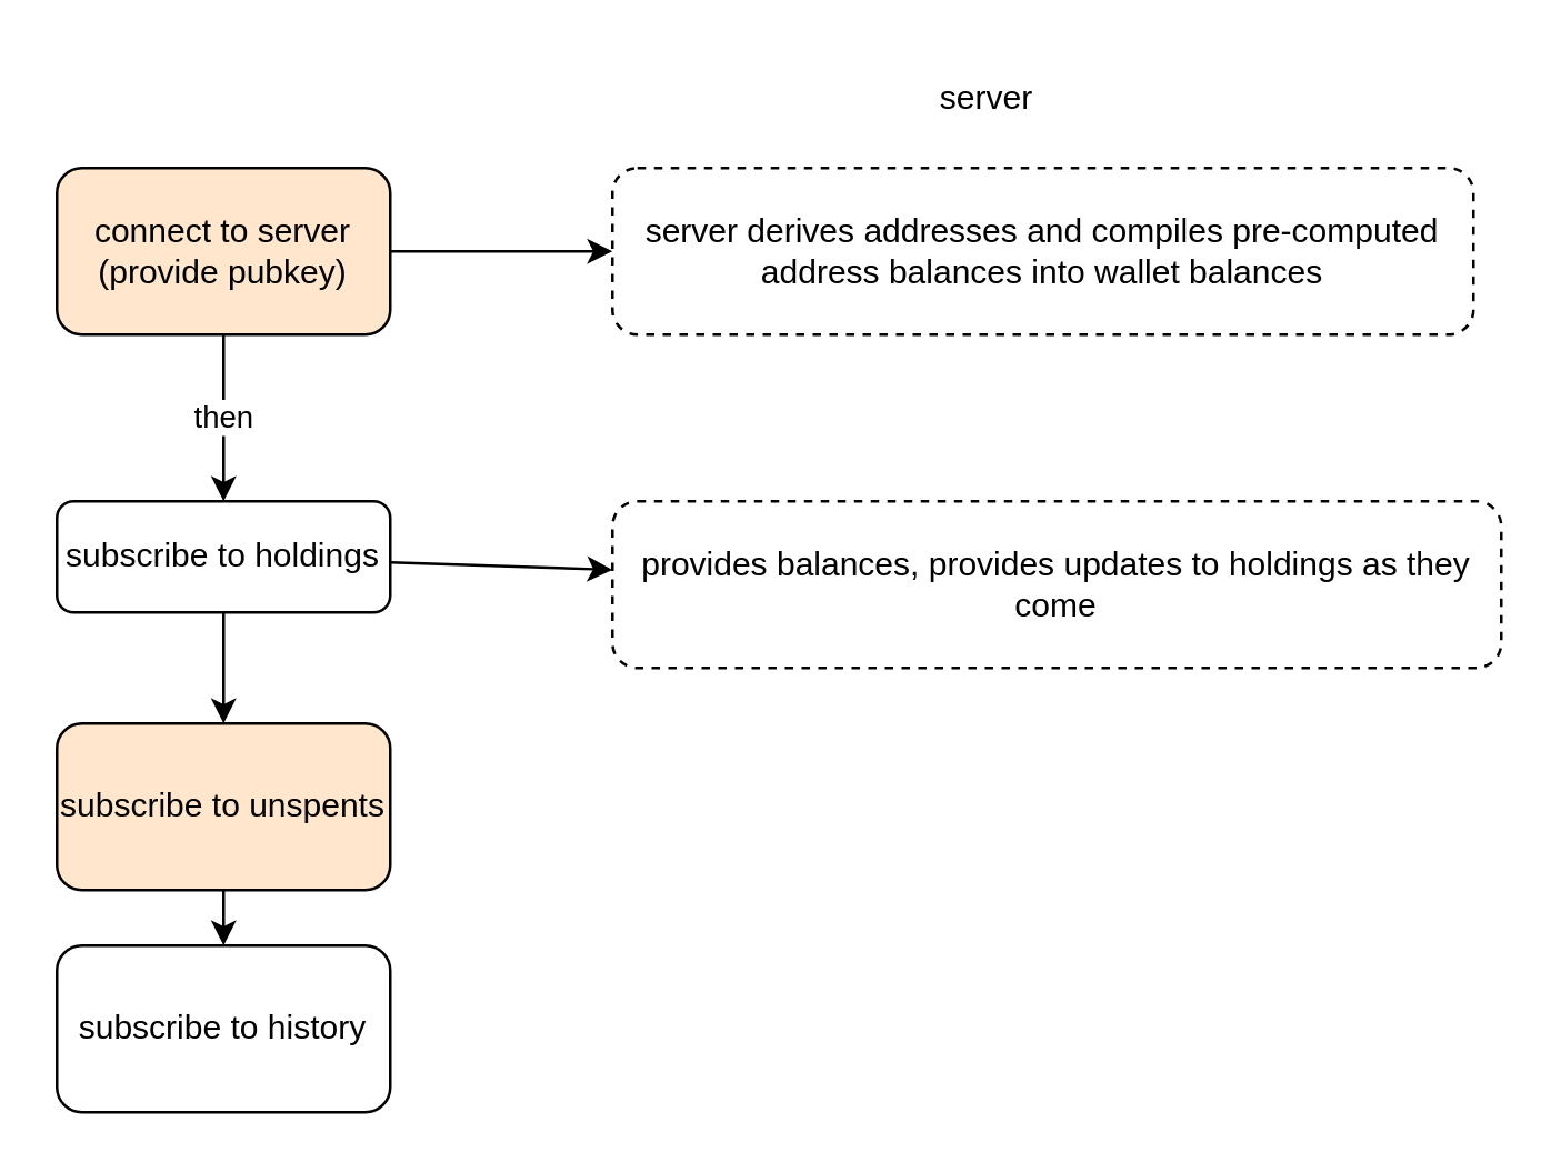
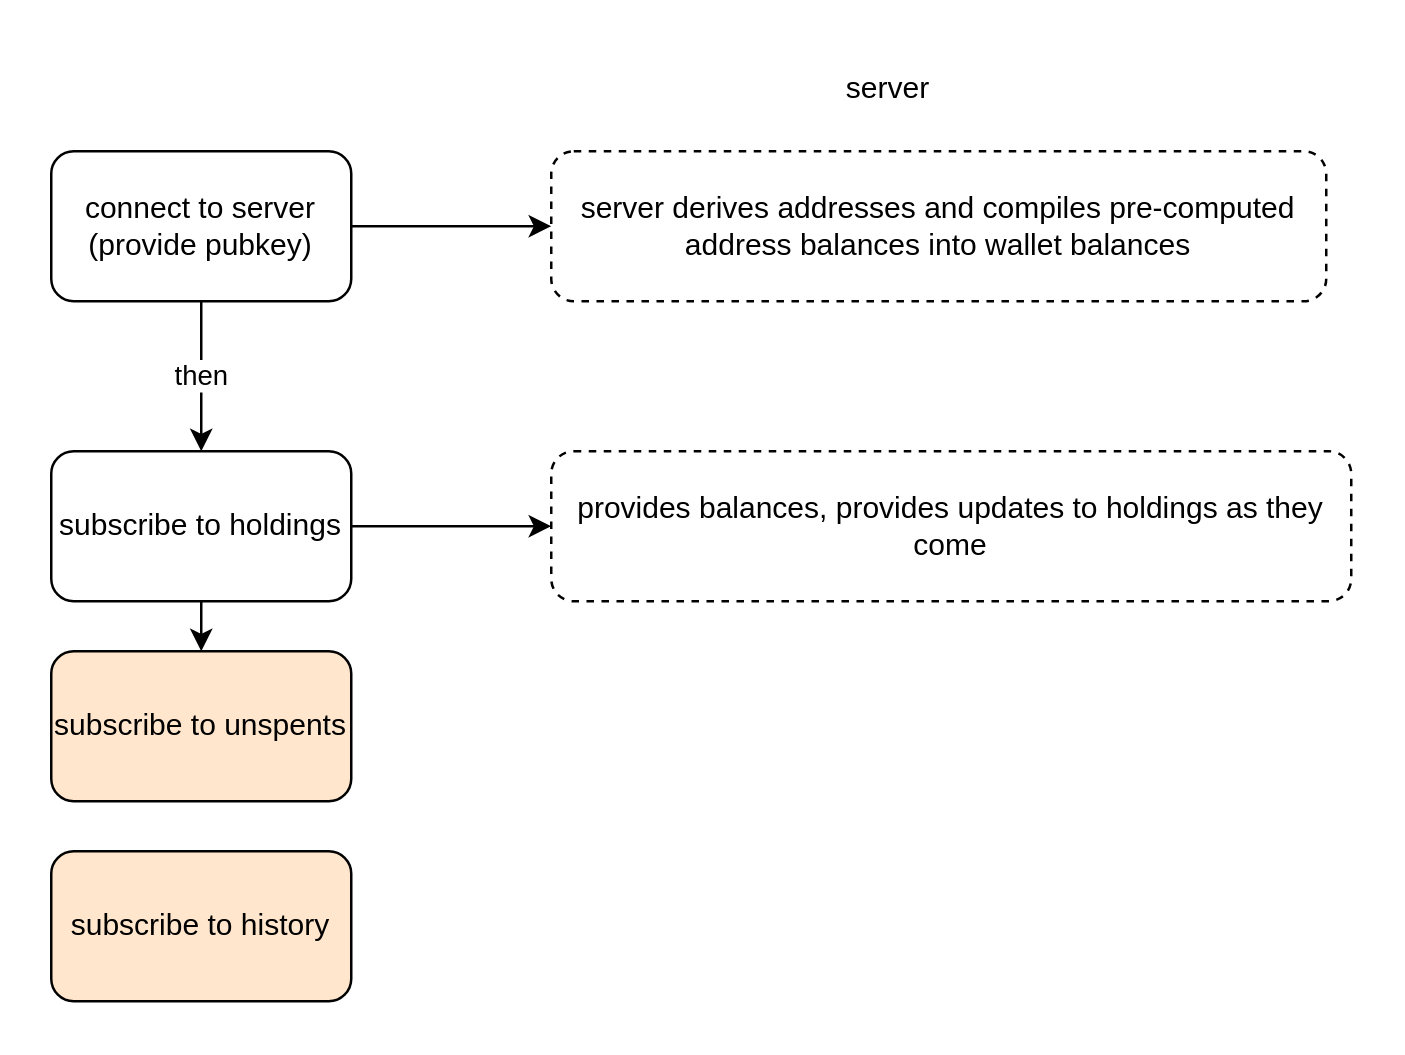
  <mxCell id="0" />
  <mxCell id="1" parent="0" />
  <mxCell id="2" value="then" style="edgeStyle=none;html=1;" edge="1" parent="1" source="4" target="7"><mxGeometry relative="1" as="geometry" /></mxCell>
  <mxCell id="3" value="" style="edgeStyle=none;html=1;" edge="1" parent="1" source="4" target="11"><mxGeometry relative="1" as="geometry" /></mxCell>
- <mxCell id="4" value="connect to server&lt;br&gt;(provide pubkey)" style="rounded=1;whiteSpace=wrap;html=1;fillColor=#ffe6cc;" vertex="1" parent="1"><mxGeometry x="20" y="60" width="120" height="60" as="geometry" /></mxCell>
+ <mxCell id="4" value="connect to server&lt;br&gt;(provide pubkey)" style="rounded=1;whiteSpace=wrap;html=1;" vertex="1" parent="1"><mxGeometry x="20" y="60" width="120" height="60" as="geometry" /></mxCell>
  <mxCell id="5" style="edgeStyle=none;html=1;" edge="1" parent="1" source="7" target="9"><mxGeometry relative="1" as="geometry" /></mxCell>
  <mxCell id="6" style="edgeStyle=none;html=1;" edge="1" parent="1" source="7" target="12"><mxGeometry relative="1" as="geometry"><mxPoint x="220" y="210" as="targetPoint" /></mxGeometry></mxCell>
- <mxCell id="7" value="subscribe to holdings" style="rounded=1;whiteSpace=wrap;html=1;" vertex="1" parent="1"><mxGeometry x="20" y="180" width="120" height="40" as="geometry" /></mxCell>
- <mxCell id="8" style="edgeStyle=none;html=1;" edge="1" parent="1" source="9" target="10"><mxGeometry relative="1" as="geometry" /></mxCell>
+ <mxCell id="7" value="subscribe to holdings" style="rounded=1;whiteSpace=wrap;html=1;" vertex="1" parent="1"><mxGeometry x="20" y="180" width="120" height="60" as="geometry" /></mxCell>
  <mxCell id="9" value="subscribe to unspents" style="rounded=1;whiteSpace=wrap;html=1;fillColor=#ffe6cc;" vertex="1" parent="1"><mxGeometry x="20" y="260" width="120" height="60" as="geometry" /></mxCell>
- <mxCell id="10" value="subscribe to history" style="rounded=1;whiteSpace=wrap;html=1;" vertex="1" parent="1"><mxGeometry x="20" y="340" width="120" height="60" as="geometry" /></mxCell>
+ <mxCell id="10" value="subscribe to history" style="rounded=1;whiteSpace=wrap;html=1;fillColor=#ffe6cc;" vertex="1" parent="1"><mxGeometry x="20" y="340" width="120" height="60" as="geometry" /></mxCell>
  <mxCell id="11" value="server derives addresses and compiles pre-computed address balances into wallet balances" style="rounded=1;whiteSpace=wrap;html=1;dashed=1;" vertex="1" parent="1"><mxGeometry x="220" y="60" width="310" height="60" as="geometry" /></mxCell>
  <mxCell id="12" value="provides balances, provides updates to holdings as they come" style="rounded=1;whiteSpace=wrap;html=1;dashed=1;" vertex="1" parent="1"><mxGeometry x="220" y="180" width="320" height="60" as="geometry" /></mxCell>
  <mxCell id="13" value="server" style="text;html=1;strokeColor=none;fillColor=none;align=center;verticalAlign=middle;whiteSpace=wrap;rounded=0;dashed=1;" vertex="1" parent="1"><mxGeometry x="325" y="20" width="60" height="30" as="geometry" /></mxCell>
